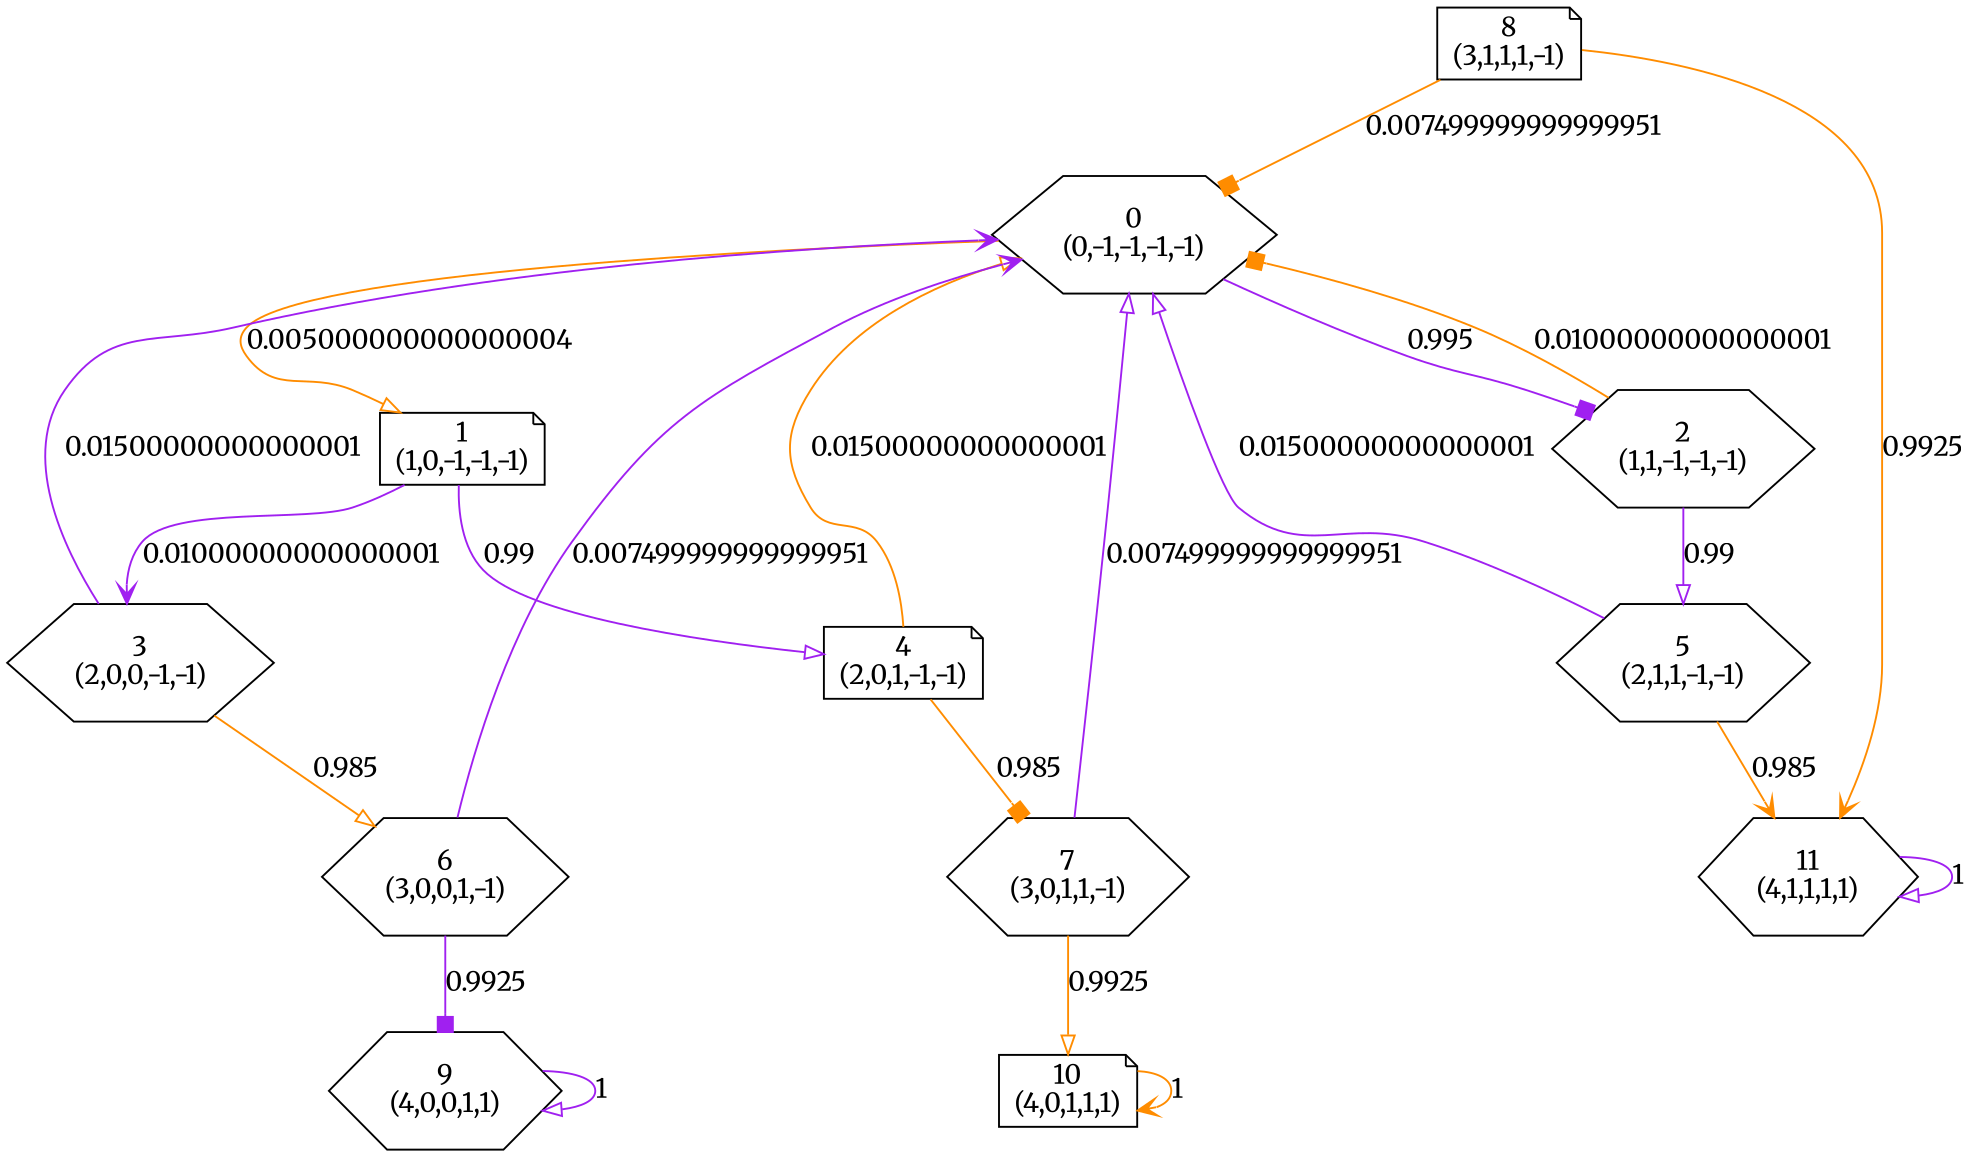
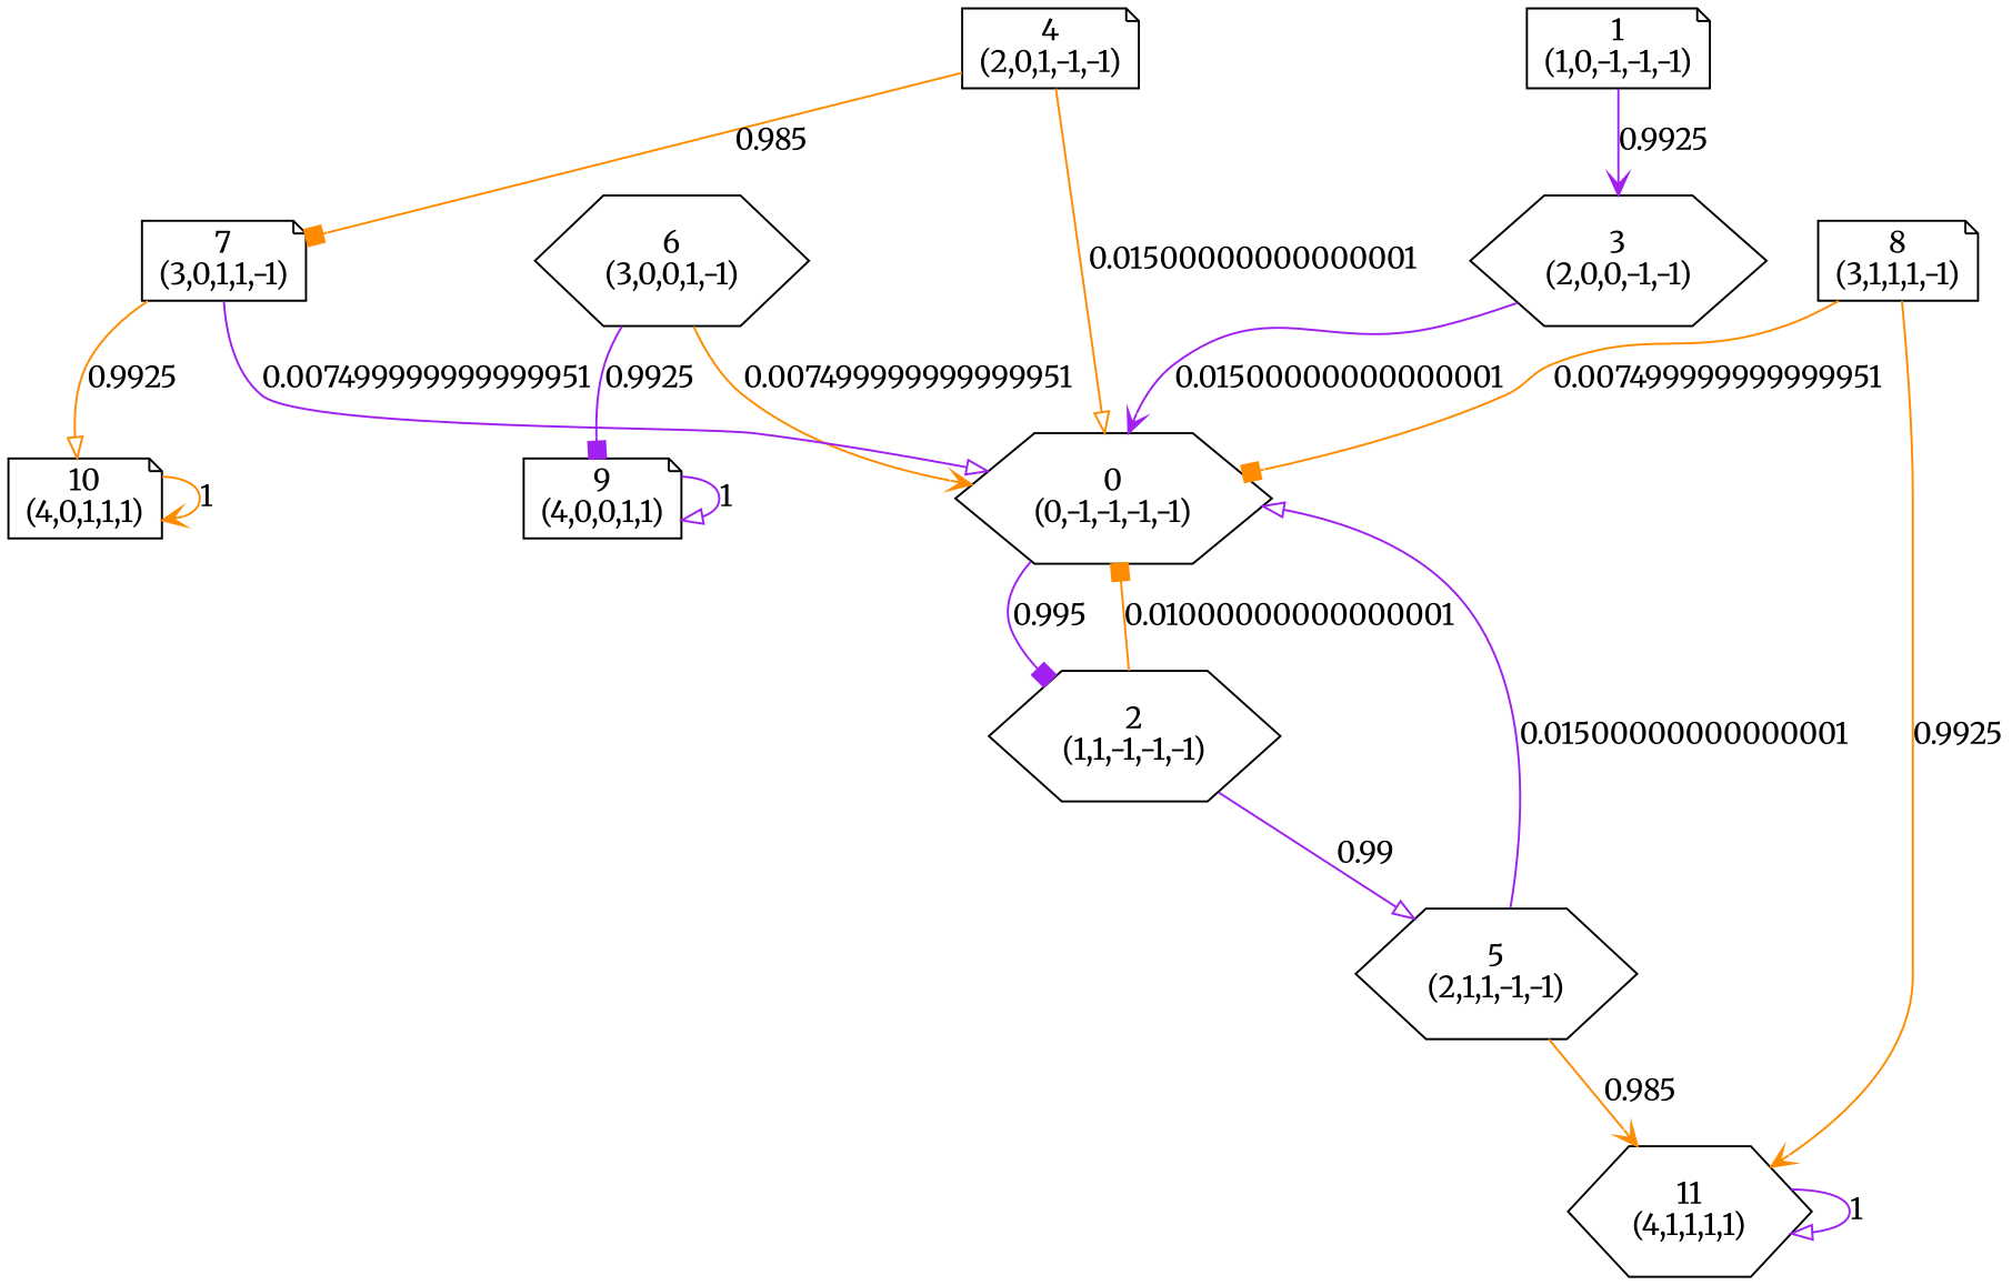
  digraph {
    fontname=Merriweather
    node [fontname=Merriweather shape=hexagon]
    edge [arrowhead=onormal color=darkorange fontname=Merriweather]
    n1 [label="0\n(0,-1,-1,-1,-1)"]
    n2 [label="1\n(1,0,-1,-1,-1)" shape=note]
    n3 [label="2\n(1,1,-1,-1,-1)"]
    n4 [label="3\n(2,0,0,-1,-1)"]
    n5 [label="4\n(2,0,1,-1,-1)" shape=note]
    n6 [label="5\n(2,1,1,-1,-1)"]
    n7 [label="6\n(3,0,0,1,-1)"]
-   n8 [label="7\n(3,0,1,1,-1)"]
+   n8 [label="7\n(3,0,1,1,-1)" shape=note]
    n9 [label="11\n(4,1,1,1,1)"]
-   n10 [label="9\n(4,0,0,1,1)"]
+   n10 [label="9\n(4,0,0,1,1)" shape=note]
    n11 [label="10\n(4,0,1,1,1)" shape=note]
    n12 [label="8\n(3,1,1,1,-1)" shape=note]
-   n1 -> n2 [label=0.005000000000000004]
    n1 -> n3 [arrowhead=box color=purple label=0.995]
-   n2 -> n4 [arrowhead=vee color=purple label=0.01000000000000001]
-   n2 -> n5 [color=purple label=0.99]
+   n2 -> n4 [arrowhead=vee color=purple label=0.9925]
    n3 -> n1 [arrowhead=box label=0.01000000000000001]
    n3 -> n6 [color=purple label=0.99]
    n4 -> n1 [arrowhead=vee color=purple label=0.01500000000000001]
-   n4 -> n7 [label=0.985]
    n5 -> n1 [label=0.01500000000000001]
    n5 -> n8 [arrowhead=box label=0.985]
    n6 -> n1 [color=purple label=0.01500000000000001]
    n6 -> n9 [arrowhead=vee label=0.985]
-   n7 -> n1 [arrowhead=vee color=purple label=0.007499999999999951]
+   n7 -> n1 [arrowhead=vee label=0.007499999999999951]
    n7 -> n10 [arrowhead=box color=purple label=0.9925]
    n8 -> n1 [color=purple label=0.007499999999999951]
    n8 -> n11 [label=0.9925]
    n9 -> n9 [color=purple label=1]
    n10 -> n10 [color=purple label=1]
    n11 -> n11 [arrowhead=vee label=1]
    n12 -> n1 [arrowhead=box label=0.007499999999999951]
    n12 -> n9 [arrowhead=vee label=0.9925]
  }
